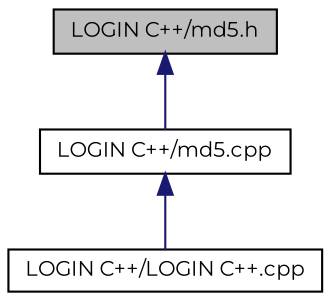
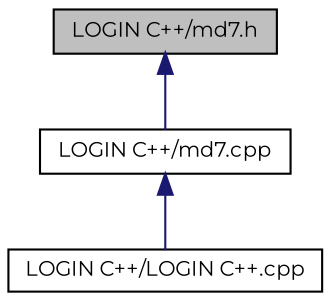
  digraph {
    fontname=Montserrat
    node [color=black fillcolor=white fontname=Montserrat fontsize=10 shape=record style=filled]
    edge [color=midnightblue dir=back fontname=Montserrat fontsize=10 labelfontname=Helvetica labelfontsize=10 style=solid]
-   n1 [fillcolor=grey75 fontcolor=black height=0.2 label="LOGIN C++/md5.h" width=0.4]
-   n2 [height=0.2 label="LOGIN C++/md5.cpp" width=0.4]
+   n1 [fillcolor=grey75 fontcolor=black height=0.2 label="LOGIN C++/md7.h" width=0.4]
+   n2 [height=0.2 label="LOGIN C++/md7.cpp" width=0.4]
    n3 [height=0.2 label="LOGIN C++/LOGIN C++.cpp" width=0.4]
    n1 -> n2
    n2 -> n3
  }
